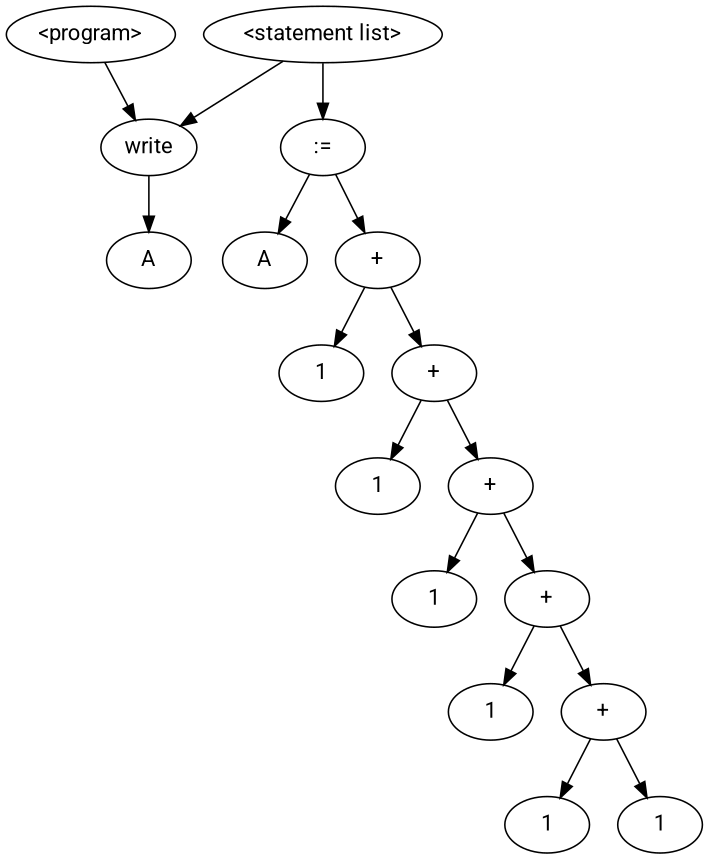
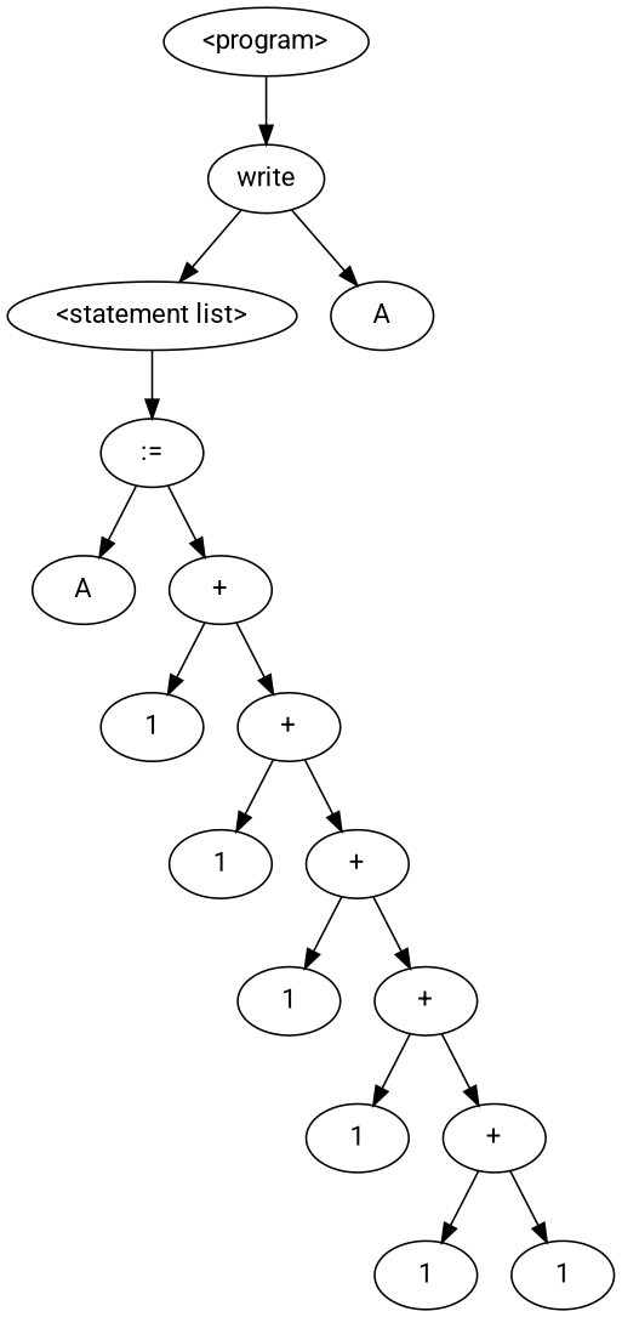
  digraph {
    fontname=Roboto
    node [fontname=Roboto]
    edge [fontname=Roboto]
    n1 [label="<program>"]
    n2 [label=write]
    n3 [label="<statement list>"]
    n4 [label=":="]
    n5 [label=A]
    n6 [label="+"]
    n7 [label=A]
    n8 [label=1]
    n9 [label="+"]
    n10 [label=1]
    n11 [label="+"]
    n12 [label=1]
    n13 [label="+"]
    n14 [label=1]
    n15 [label="+"]
    n16 [label=1]
    n17 [label=1]
    n1 -> n2
    n2 -> n7
-   n3 -> n2
+   n2 -> n3
    n3 -> n4
    n4 -> n5
    n4 -> n6
    n6 -> n8
    n6 -> n9
    n9 -> n10
    n9 -> n11
    n11 -> n12
    n11 -> n13
    n13 -> n14
    n13 -> n15
    n15 -> n16
    n15 -> n17
  }
